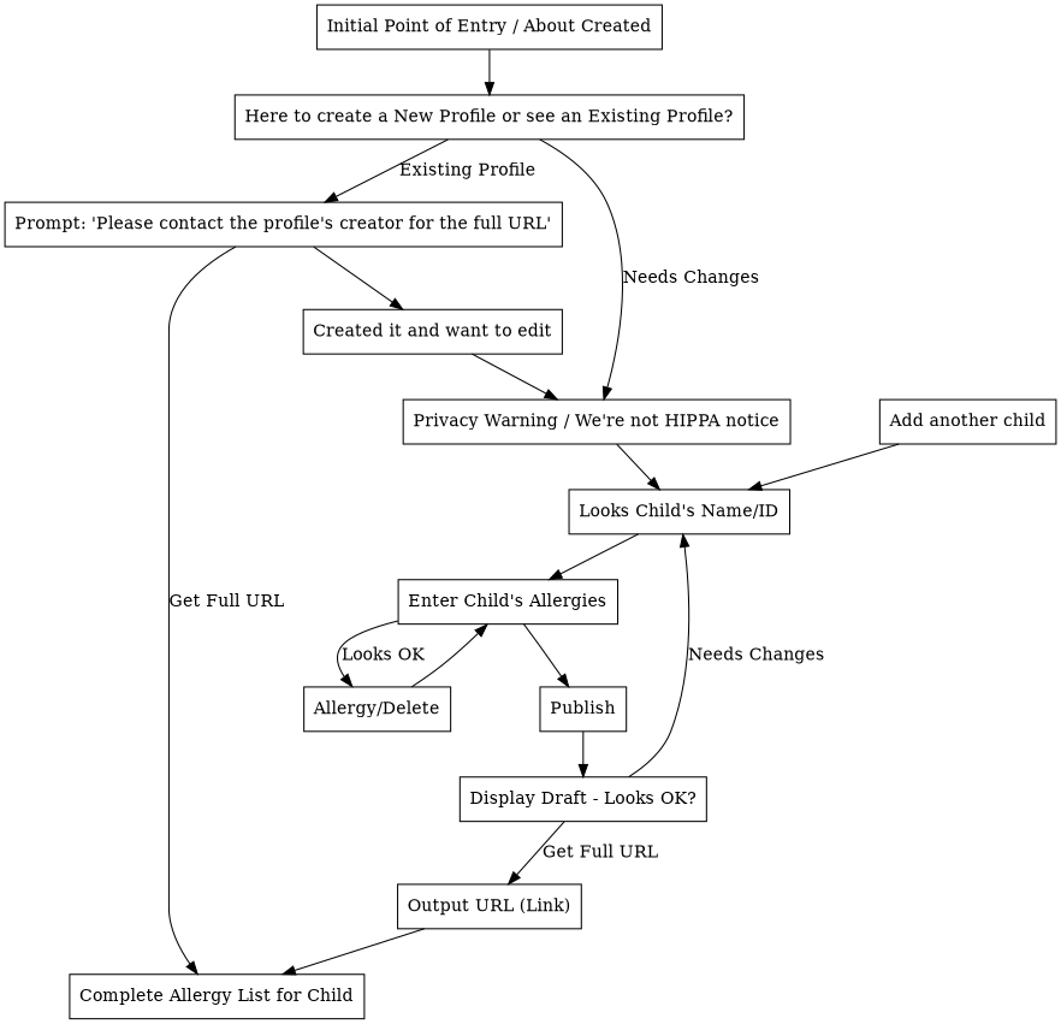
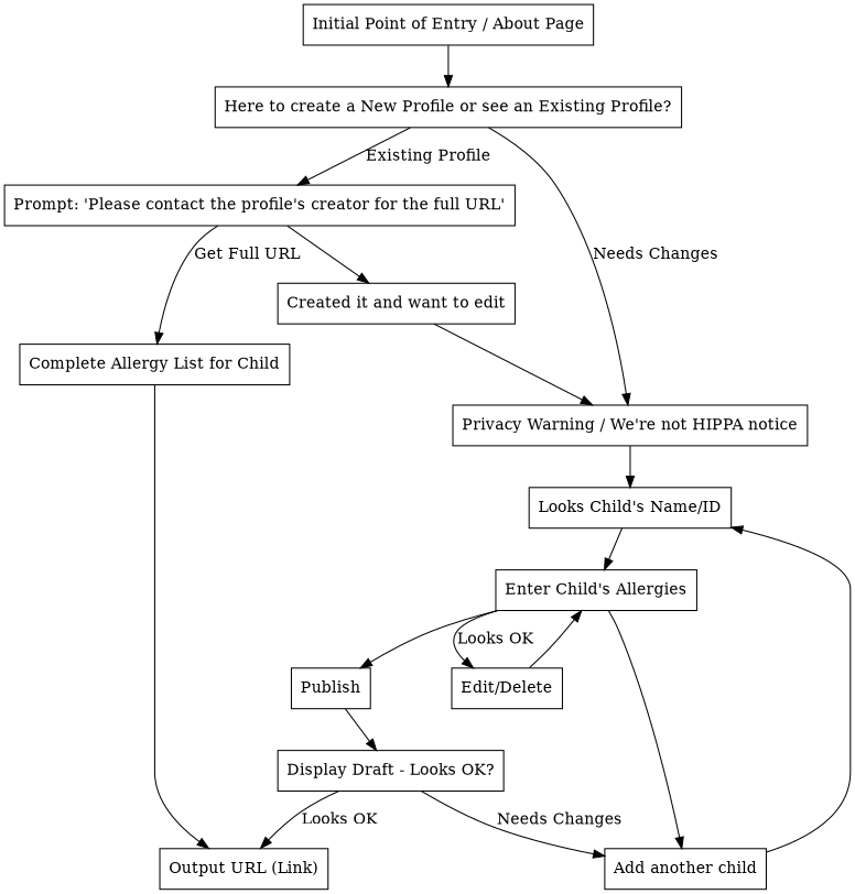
  digraph {
    nodesep=1.0
    node [shape=box]
-   n1 [label="Initial Point of Entry / About Created"]
+   n1 [label="Initial Point of Entry / About Page"]
    n2 [label="Here to create a New Profile or see an Existing Profile?"]
    n3 [label="Prompt: 'Please contact the profile's creator for the full URL'"]
    n4 [label="Privacy Warning / We're not HIPPA notice"]
    n5 [label="Complete Allergy List for Child"]
    n6 [label="Created it and want to edit"]
    n7 [label="Looks Child's Name/ID"]
    n8 [label="Enter Child's Allergies"]
-   n9 [label="Allergy/Delete"]
+   n9 [label="Edit/Delete"]
    n10 [label="Add another child"]
    n11 [label=Publish]
    n12 [label="Display Draft - Looks OK?"]
    n13 [label="Output URL (Link)"]
    n1 -> n2
    n2 -> n3 [label="Existing Profile"]
    n2 -> n4 [label="Needs Changes"]
    n3 -> n5 [label="Get Full URL"]
    n3 -> n6
    n4 -> n7
    n6 -> n4
    n7 -> n8
    n8 -> n9 [label="Looks OK"]
+   n8 -> n10
    n8 -> n11
    n9 -> n8
    n10 -> n7
    n11 -> n12
-   n12 -> n7 [label="Needs Changes"]
-   n12 -> n13 [label="Get Full URL"]
-   n13 -> n5
+   n12 -> n10 [label="Needs Changes"]
+   n12 -> n13 [label="Looks OK"]
+   n5 -> n13
  }
